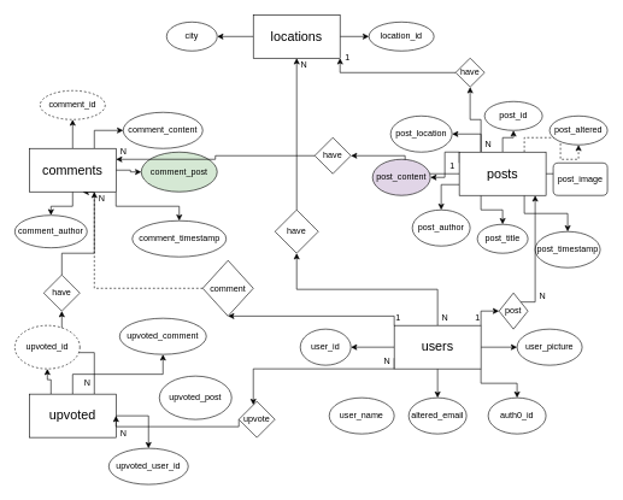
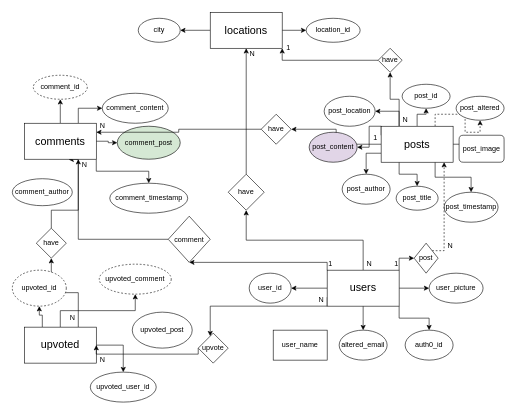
  <mxCell id="0" />
  <mxCell id="1" parent="0" />
  <mxCell id="2" style="edgeStyle=orthogonalEdgeStyle;rounded=0;orthogonalLoop=1;jettySize=auto;html=1;exitX=0.5;exitY=0;exitDx=0;exitDy=0;entryX=0.616;entryY=1.007;entryDx=0;entryDy=0;entryPerimeter=0;" edge="1" parent="1" source="85" target="46"><mxGeometry relative="1" as="geometry"><Array as="points"><mxPoint x="85" y="350" /><mxPoint x="130" y="350" /><mxPoint x="130" y="265" /></Array></mxGeometry></mxCell>
  <mxCell id="3" style="edgeStyle=orthogonalEdgeStyle;rounded=0;orthogonalLoop=1;jettySize=auto;html=1;exitX=0;exitY=0.5;exitDx=0;exitDy=0;" edge="1" parent="1" source="11" target="12"><mxGeometry relative="1" as="geometry"><mxPoint x="485" y="480.333" as="targetPoint" /></mxGeometry></mxCell>
  <mxCell id="4" style="edgeStyle=orthogonalEdgeStyle;rounded=0;orthogonalLoop=1;jettySize=auto;html=1;exitX=0.5;exitY=1;exitDx=0;exitDy=0;" edge="1" parent="1" source="11" target="14"><mxGeometry relative="1" as="geometry"><mxPoint x="605.333" y="550" as="targetPoint" /></mxGeometry></mxCell>
  <mxCell id="5" style="edgeStyle=orthogonalEdgeStyle;rounded=0;orthogonalLoop=1;jettySize=auto;html=1;exitX=1;exitY=1;exitDx=0;exitDy=0;" edge="1" parent="1" source="11" target="15"><mxGeometry relative="1" as="geometry"><mxPoint x="715" y="550" as="targetPoint" /></mxGeometry></mxCell>
  <mxCell id="6" style="edgeStyle=orthogonalEdgeStyle;rounded=0;orthogonalLoop=1;jettySize=auto;html=1;exitX=1;exitY=0.5;exitDx=0;exitDy=0;" edge="1" parent="1" source="11" target="16"><mxGeometry relative="1" as="geometry"><mxPoint x="725" y="480.333" as="targetPoint" /></mxGeometry></mxCell>
  <mxCell id="7" style="edgeStyle=orthogonalEdgeStyle;rounded=0;orthogonalLoop=1;jettySize=auto;html=1;exitX=0.5;exitY=0;exitDx=0;exitDy=0;" edge="1" parent="1" source="11" target="62"><mxGeometry relative="1" as="geometry"><mxPoint x="410" y="320" as="targetPoint" /></mxGeometry></mxCell>
  <mxCell id="8" style="edgeStyle=orthogonalEdgeStyle;rounded=0;orthogonalLoop=1;jettySize=auto;html=1;exitX=1;exitY=0;exitDx=0;exitDy=0;" edge="1" parent="1" source="11" target="66"><mxGeometry relative="1" as="geometry"><mxPoint x="690" y="420" as="targetPoint" /></mxGeometry></mxCell>
  <mxCell id="9" style="edgeStyle=orthogonalEdgeStyle;rounded=0;orthogonalLoop=1;jettySize=auto;html=1;exitX=0;exitY=0;exitDx=0;exitDy=0;" edge="1" parent="1" source="11" target="70"><mxGeometry relative="1" as="geometry"><mxPoint x="320" y="390" as="targetPoint" /><Array as="points"><mxPoint x="545" y="437" /></Array></mxGeometry></mxCell>
  <mxCell id="10" style="edgeStyle=orthogonalEdgeStyle;rounded=0;orthogonalLoop=1;jettySize=auto;html=1;exitX=0;exitY=0.75;exitDx=0;exitDy=0;" edge="1" parent="1" source="11" target="74"><mxGeometry relative="1" as="geometry"><mxPoint x="350" y="570" as="targetPoint" /><Array as="points"><mxPoint x="545" y="510" /><mxPoint x="350" y="510" /></Array></mxGeometry></mxCell>
  <mxCell id="11" value="&lt;font style=&quot;font-size: 18px&quot;&gt;users&lt;/font&gt;" style="rounded=0;whiteSpace=wrap;html=1;" vertex="1" parent="1"><mxGeometry x="545" y="450" width="120" height="60" as="geometry" /></mxCell>
  <mxCell id="12" value="user_id" style="ellipse;whiteSpace=wrap;html=1;" vertex="1" parent="1"><mxGeometry x="415" y="455" width="70" height="50" as="geometry" /></mxCell>
- <mxCell id="13" value="user_name" style="ellipse;whiteSpace=wrap;html=1;" vertex="1" parent="1"><mxGeometry x="455" y="550" width="90" height="50" as="geometry" /></mxCell>
+ <mxCell id="13" value="user_name" style="whiteSpace=wrap;html=1;rounded=0;" vertex="1" parent="1"><mxGeometry x="455" y="550" width="90" height="50" as="geometry" /></mxCell>
  <mxCell id="14" value="altered_email" style="ellipse;whiteSpace=wrap;html=1;" vertex="1" parent="1"><mxGeometry x="565" y="550" width="80" height="50" as="geometry" /></mxCell>
  <mxCell id="15" value="auth0_id" style="ellipse;whiteSpace=wrap;html=1;" vertex="1" parent="1"><mxGeometry x="675" y="550" width="80" height="50" as="geometry" /></mxCell>
  <mxCell id="16" value="user_picture" style="ellipse;whiteSpace=wrap;html=1;" vertex="1" parent="1"><mxGeometry x="715" y="455" width="90" height="50" as="geometry" /></mxCell>
  <mxCell id="17" style="edgeStyle=orthogonalEdgeStyle;rounded=0;orthogonalLoop=1;jettySize=auto;html=1;exitX=0;exitY=0.5;exitDx=0;exitDy=0;" edge="1" parent="1" source="19" target="20"><mxGeometry relative="1" as="geometry"><mxPoint x="310" y="50" as="targetPoint" /></mxGeometry></mxCell>
  <mxCell id="18" style="edgeStyle=orthogonalEdgeStyle;rounded=0;orthogonalLoop=1;jettySize=auto;html=1;exitX=1;exitY=0.5;exitDx=0;exitDy=0;" edge="1" parent="1" source="19" target="21"><mxGeometry relative="1" as="geometry"><mxPoint x="530" y="50" as="targetPoint" /></mxGeometry></mxCell>
  <mxCell id="19" value="&lt;font style=&quot;font-size: 18px&quot;&gt;locations&lt;/font&gt;" style="rounded=0;whiteSpace=wrap;html=1;" vertex="1" parent="1"><mxGeometry x="350" y="20" width="120" height="60" as="geometry" /></mxCell>
  <mxCell id="20" value="city" style="ellipse;whiteSpace=wrap;html=1;" vertex="1" parent="1"><mxGeometry x="230" y="30" width="70" height="40" as="geometry" /></mxCell>
  <mxCell id="21" value="location_id" style="ellipse;whiteSpace=wrap;html=1;" vertex="1" parent="1"><mxGeometry x="510" y="30" width="90" height="40" as="geometry" /></mxCell>
  <mxCell id="22" style="edgeStyle=orthogonalEdgeStyle;rounded=0;orthogonalLoop=1;jettySize=auto;html=1;exitX=0.5;exitY=0;exitDx=0;exitDy=0;" edge="1" parent="1" source="32" target="33"><mxGeometry relative="1" as="geometry"><mxPoint x="710" y="180" as="targetPoint" /></mxGeometry></mxCell>
  <mxCell id="23" style="edgeStyle=orthogonalEdgeStyle;rounded=0;orthogonalLoop=1;jettySize=auto;html=1;exitX=0.25;exitY=0;exitDx=0;exitDy=0;" edge="1" parent="1" source="32" target="34"><mxGeometry relative="1" as="geometry"><mxPoint x="630" y="190" as="targetPoint" /></mxGeometry></mxCell>
  <mxCell id="24" style="edgeStyle=orthogonalEdgeStyle;rounded=0;orthogonalLoop=1;jettySize=auto;html=1;exitX=0;exitY=0.25;exitDx=0;exitDy=0;" edge="1" parent="1" source="32" target="35"><mxGeometry relative="1" as="geometry"><mxPoint x="600" y="240" as="targetPoint" /><Array as="points"><mxPoint x="635" y="210" /><mxPoint x="615" y="210" /><mxPoint x="615" y="245" /></Array></mxGeometry></mxCell>
  <mxCell id="25" style="edgeStyle=orthogonalEdgeStyle;rounded=0;orthogonalLoop=1;jettySize=auto;html=1;exitX=0;exitY=0.75;exitDx=0;exitDy=0;" edge="1" parent="1" source="32" target="36"><mxGeometry relative="1" as="geometry"><mxPoint x="610" y="290" as="targetPoint" /></mxGeometry></mxCell>
  <mxCell id="26" style="edgeStyle=orthogonalEdgeStyle;rounded=0;orthogonalLoop=1;jettySize=auto;html=1;exitX=0.25;exitY=1;exitDx=0;exitDy=0;" edge="1" parent="1" source="32" target="37"><mxGeometry relative="1" as="geometry"><mxPoint x="690" y="290" as="targetPoint" /></mxGeometry></mxCell>
  <mxCell id="27" style="edgeStyle=orthogonalEdgeStyle;rounded=0;orthogonalLoop=1;jettySize=auto;html=1;exitX=0.75;exitY=1;exitDx=0;exitDy=0;" edge="1" parent="1" source="32" target="38"><mxGeometry relative="1" as="geometry"><mxPoint x="760" y="310" as="targetPoint" /></mxGeometry></mxCell>
  <mxCell id="28" style="edgeStyle=orthogonalEdgeStyle;rounded=0;orthogonalLoop=1;jettySize=auto;html=1;exitX=0.75;exitY=0;exitDx=0;exitDy=0;dashed=1;" edge="1" parent="1" source="32" target="39"><mxGeometry relative="1" as="geometry"><mxPoint x="800" y="170" as="targetPoint" /></mxGeometry></mxCell>
  <mxCell id="29" style="edgeStyle=orthogonalEdgeStyle;rounded=0;orthogonalLoop=1;jettySize=auto;html=1;exitX=1;exitY=0.5;exitDx=0;exitDy=0;" edge="1" parent="1" source="32" target="40"><mxGeometry relative="1" as="geometry"><mxPoint x="770" y="240" as="targetPoint" /></mxGeometry></mxCell>
  <mxCell id="30" style="edgeStyle=orthogonalEdgeStyle;rounded=0;orthogonalLoop=1;jettySize=auto;html=1;exitX=0;exitY=0.5;exitDx=0;exitDy=0;" edge="1" parent="1" source="32" target="78"><mxGeometry relative="1" as="geometry"><mxPoint x="470" y="230" as="targetPoint" /></mxGeometry></mxCell>
  <mxCell id="31" style="edgeStyle=orthogonalEdgeStyle;rounded=0;orthogonalLoop=1;jettySize=auto;html=1;exitX=0.25;exitY=0;exitDx=0;exitDy=0;" edge="1" parent="1" source="32" target="82"><mxGeometry relative="1" as="geometry"><mxPoint x="660" y="110" as="targetPoint" /></mxGeometry></mxCell>
  <mxCell id="32" value="&lt;font style=&quot;font-size: 18px&quot;&gt;posts&lt;/font&gt;" style="rounded=0;whiteSpace=wrap;html=1;" vertex="1" parent="1"><mxGeometry x="635" y="210" width="120" height="60" as="geometry" /></mxCell>
  <mxCell id="33" value="post_id" style="ellipse;whiteSpace=wrap;html=1;" vertex="1" parent="1"><mxGeometry x="670" y="140" width="80" height="40" as="geometry" /></mxCell>
  <mxCell id="34" value="post_location" style="ellipse;whiteSpace=wrap;html=1;" vertex="1" parent="1"><mxGeometry x="540" y="160" width="85" height="50" as="geometry" /></mxCell>
  <mxCell id="35" value="post_content" style="ellipse;whiteSpace=wrap;html=1;fillColor=#e1d5e7;" vertex="1" parent="1"><mxGeometry x="515" y="220" width="80" height="50" as="geometry" /></mxCell>
  <mxCell id="36" value="post_author" style="ellipse;whiteSpace=wrap;html=1;" vertex="1" parent="1"><mxGeometry x="570" y="290" width="80" height="50" as="geometry" /></mxCell>
  <mxCell id="37" value="post_title" style="ellipse;whiteSpace=wrap;html=1;" vertex="1" parent="1"><mxGeometry x="660" y="310" width="70" height="40" as="geometry" /></mxCell>
  <mxCell id="38" value="post_timestamp" style="ellipse;whiteSpace=wrap;html=1;" vertex="1" parent="1"><mxGeometry x="740" y="320" width="90" height="50" as="geometry" /></mxCell>
  <mxCell id="39" value="post_altered" style="ellipse;whiteSpace=wrap;html=1;" vertex="1" parent="1"><mxGeometry x="760" y="160" width="80" height="40" as="geometry" /></mxCell>
  <mxCell id="40" value="post_image" style="whiteSpace=wrap;html=1;rounded=1;" vertex="1" parent="1"><mxGeometry x="765" y="225" width="75" height="45" as="geometry" /></mxCell>
  <mxCell id="41" style="edgeStyle=orthogonalEdgeStyle;rounded=0;orthogonalLoop=1;jettySize=auto;html=1;exitX=0.5;exitY=0;exitDx=0;exitDy=0;" edge="1" parent="1" source="46" target="47"><mxGeometry relative="1" as="geometry"><mxPoint x="100" y="165" as="targetPoint" /></mxGeometry></mxCell>
- <mxCell id="42" style="edgeStyle=orthogonalEdgeStyle;rounded=0;orthogonalLoop=1;jettySize=auto;html=1;exitX=0.5;exitY=1;exitDx=0;exitDy=0;" edge="1" parent="1" source="46" target="48"><mxGeometry relative="1" as="geometry"><mxPoint x="100" y="305" as="targetPoint" /></mxGeometry></mxCell>
  <mxCell id="43" style="edgeStyle=orthogonalEdgeStyle;rounded=0;orthogonalLoop=1;jettySize=auto;html=1;exitX=0.75;exitY=0;exitDx=0;exitDy=0;" edge="1" parent="1" source="46" target="49"><mxGeometry relative="1" as="geometry"><mxPoint x="170" y="185" as="targetPoint" /></mxGeometry></mxCell>
  <mxCell id="44" style="edgeStyle=orthogonalEdgeStyle;rounded=0;orthogonalLoop=1;jettySize=auto;html=1;exitX=1;exitY=0.5;exitDx=0;exitDy=0;" edge="1" parent="1" source="46" target="50"><mxGeometry relative="1" as="geometry"><mxPoint x="200" y="235" as="targetPoint" /></mxGeometry></mxCell>
  <mxCell id="45" style="edgeStyle=orthogonalEdgeStyle;rounded=0;orthogonalLoop=1;jettySize=auto;html=1;exitX=1;exitY=1;exitDx=0;exitDy=0;" edge="1" parent="1" source="46" target="51"><mxGeometry relative="1" as="geometry"><mxPoint x="190" y="305" as="targetPoint" /></mxGeometry></mxCell>
  <mxCell id="46" value="&lt;font style=&quot;font-size: 18px&quot;&gt;comments&lt;/font&gt;" style="rounded=0;whiteSpace=wrap;html=1;" vertex="1" parent="1"><mxGeometry x="40" y="205" width="120" height="60" as="geometry" /></mxCell>
  <mxCell id="47" value="comment_id" style="ellipse;whiteSpace=wrap;html=1;dashed=1;" vertex="1" parent="1"><mxGeometry x="55" y="125" width="90" height="40" as="geometry" /></mxCell>
  <mxCell id="48" value="comment_author" style="ellipse;whiteSpace=wrap;html=1;" vertex="1" parent="1"><mxGeometry x="20" y="297.5" width="100" height="45" as="geometry" /></mxCell>
  <mxCell id="49" value="comment_content" style="ellipse;whiteSpace=wrap;html=1;" vertex="1" parent="1"><mxGeometry x="170" y="155" width="110" height="50" as="geometry" /></mxCell>
  <mxCell id="50" value="comment_post" style="ellipse;whiteSpace=wrap;html=1;fillColor=#d5e8d4;" vertex="1" parent="1"><mxGeometry x="195" y="210" width="105" height="55" as="geometry" /></mxCell>
  <mxCell id="51" value="comment_timestamp" style="ellipse;whiteSpace=wrap;html=1;" vertex="1" parent="1"><mxGeometry x="182.5" y="305" width="130" height="50" as="geometry" /></mxCell>
  <mxCell id="52" style="edgeStyle=orthogonalEdgeStyle;rounded=0;orthogonalLoop=1;jettySize=auto;html=1;exitX=0.25;exitY=0;exitDx=0;exitDy=0;" edge="1" parent="1" source="56" target="57"><mxGeometry relative="1" as="geometry"><mxPoint x="70" y="510" as="targetPoint" /></mxGeometry></mxCell>
  <mxCell id="53" style="edgeStyle=orthogonalEdgeStyle;rounded=0;orthogonalLoop=1;jettySize=auto;html=1;exitX=1;exitY=0.5;exitDx=0;exitDy=0;" edge="1" parent="1" source="56" target="59"><mxGeometry relative="1" as="geometry"><mxPoint x="200" y="575" as="targetPoint" /></mxGeometry></mxCell>
  <mxCell id="54" style="edgeStyle=orthogonalEdgeStyle;rounded=0;orthogonalLoop=1;jettySize=auto;html=1;exitX=0.5;exitY=0;exitDx=0;exitDy=0;" edge="1" parent="1" source="56" target="60"><mxGeometry relative="1" as="geometry"><mxPoint x="170" y="480" as="targetPoint" /></mxGeometry></mxCell>
  <mxCell id="55" style="edgeStyle=orthogonalEdgeStyle;rounded=0;orthogonalLoop=1;jettySize=auto;html=1;exitX=0.75;exitY=0;exitDx=0;exitDy=0;" edge="1" parent="1" source="56" target="85"><mxGeometry relative="1" as="geometry"><mxPoint x="100" y="420" as="targetPoint" /></mxGeometry></mxCell>
  <mxCell id="56" value="&lt;font style=&quot;font-size: 18px&quot;&gt;upvoted&lt;/font&gt;" style="rounded=0;whiteSpace=wrap;html=1;" vertex="1" parent="1"><mxGeometry x="40" y="545" width="120" height="60" as="geometry" /></mxCell>
  <mxCell id="57" value="upvoted_id" style="ellipse;whiteSpace=wrap;html=1;dashed=1;" vertex="1" parent="1"><mxGeometry x="20" y="450" width="90" height="60" as="geometry" /></mxCell>
  <mxCell id="58" value="upvoted_post" style="ellipse;whiteSpace=wrap;html=1;" vertex="1" parent="1"><mxGeometry x="220" y="520" width="100" height="60" as="geometry" /></mxCell>
  <mxCell id="59" value="upvoted_user_id" style="ellipse;whiteSpace=wrap;html=1;" vertex="1" parent="1"><mxGeometry x="150" y="620" width="110" height="50" as="geometry" /></mxCell>
- <mxCell id="60" value="upvoted_comment" style="ellipse;whiteSpace=wrap;html=1;" vertex="1" parent="1"><mxGeometry x="165" y="440" width="120" height="50" as="geometry" /></mxCell>
+ <mxCell id="60" value="upvoted_comment" style="ellipse;whiteSpace=wrap;html=1;dashed=1;" vertex="1" parent="1"><mxGeometry x="165" y="440" width="120" height="50" as="geometry" /></mxCell>
  <mxCell id="61" style="edgeStyle=orthogonalEdgeStyle;rounded=0;orthogonalLoop=1;jettySize=auto;html=1;exitX=0.5;exitY=0;exitDx=0;exitDy=0;entryX=0.5;entryY=1;entryDx=0;entryDy=0;" edge="1" parent="1" source="62" target="19"><mxGeometry relative="1" as="geometry" /></mxCell>
  <mxCell id="62" value="have" style="rhombus;whiteSpace=wrap;html=1;" vertex="1" parent="1"><mxGeometry x="380" y="290" width="60" height="60" as="geometry" /></mxCell>
  <mxCell id="63" value="N" style="text;html=1;align=center;verticalAlign=middle;resizable=0;points=[];autosize=1;" vertex="1" parent="1"><mxGeometry x="605" y="430" width="20" height="20" as="geometry" /></mxCell>
  <mxCell id="64" value="N" style="text;html=1;align=center;verticalAlign=middle;resizable=0;points=[];autosize=1;" vertex="1" parent="1"><mxGeometry x="410" y="80" width="20" height="20" as="geometry" /></mxCell>
- <mxCell id="65" style="edgeStyle=orthogonalEdgeStyle;rounded=0;orthogonalLoop=1;jettySize=auto;html=1;exitX=1;exitY=0;exitDx=0;exitDy=0;entryX=0.875;entryY=1;entryDx=0;entryDy=0;entryPerimeter=0;" edge="1" parent="1" source="66" target="32"><mxGeometry relative="1" as="geometry"><Array as="points"><mxPoint x="740" y="417" /></Array></mxGeometry></mxCell>
+ <mxCell id="65" style="edgeStyle=orthogonalEdgeStyle;rounded=0;orthogonalLoop=1;jettySize=auto;html=1;exitX=1;exitY=0;exitDx=0;exitDy=0;entryX=0.875;entryY=1;entryDx=0;entryDy=0;entryPerimeter=0;dashed=1;" edge="1" parent="1" source="66" target="32"><mxGeometry relative="1" as="geometry"><Array as="points"><mxPoint x="740" y="417" /></Array></mxGeometry></mxCell>
  <mxCell id="66" value="post" style="rhombus;whiteSpace=wrap;html=1;" vertex="1" parent="1"><mxGeometry x="690" y="405" width="40" height="50" as="geometry" /></mxCell>
  <mxCell id="67" value="1" style="text;html=1;align=center;verticalAlign=middle;resizable=0;points=[];autosize=1;" vertex="1" parent="1"><mxGeometry x="650" y="430" width="20" height="20" as="geometry" /></mxCell>
  <mxCell id="68" value="N" style="text;html=1;align=center;verticalAlign=middle;resizable=0;points=[];autosize=1;" vertex="1" parent="1"><mxGeometry x="740" y="400" width="20" height="20" as="geometry" /></mxCell>
- <mxCell id="69" style="edgeStyle=orthogonalEdgeStyle;rounded=0;orthogonalLoop=1;jettySize=auto;html=1;exitX=0;exitY=0.5;exitDx=0;exitDy=0;entryX=0.75;entryY=1;entryDx=0;entryDy=0;dashed=1;" edge="1" parent="1" source="70" target="46"><mxGeometry relative="1" as="geometry" /></mxCell>
+ <mxCell id="69" style="edgeStyle=orthogonalEdgeStyle;rounded=0;orthogonalLoop=1;jettySize=auto;html=1;exitX=0;exitY=0.5;exitDx=0;exitDy=0;entryX=0.75;entryY=1;entryDx=0;entryDy=0;" edge="1" parent="1" source="70" target="46"><mxGeometry relative="1" as="geometry" /></mxCell>
  <mxCell id="70" value="comment" style="rhombus;whiteSpace=wrap;html=1;" vertex="1" parent="1"><mxGeometry x="280" y="360" width="70" height="77" as="geometry" /></mxCell>
  <mxCell id="71" value="1" style="text;html=1;align=center;verticalAlign=middle;resizable=0;points=[];autosize=1;" vertex="1" parent="1"><mxGeometry x="540" y="430" width="20" height="20" as="geometry" /></mxCell>
  <mxCell id="72" value="N" style="text;html=1;align=center;verticalAlign=middle;resizable=0;points=[];autosize=1;" vertex="1" parent="1"><mxGeometry x="130" y="265" width="20" height="20" as="geometry" /></mxCell>
  <mxCell id="73" style="edgeStyle=orthogonalEdgeStyle;rounded=0;orthogonalLoop=1;jettySize=auto;html=1;exitX=0;exitY=0.5;exitDx=0;exitDy=0;entryX=1;entryY=0.5;entryDx=0;entryDy=0;" edge="1" parent="1" source="74" target="56"><mxGeometry relative="1" as="geometry"><Array as="points"><mxPoint x="330" y="590" /><mxPoint x="160" y="590" /></Array></mxGeometry></mxCell>
  <mxCell id="74" value="upvote" style="rhombus;whiteSpace=wrap;html=1;" vertex="1" parent="1"><mxGeometry x="330" y="555" width="50" height="50" as="geometry" /></mxCell>
  <mxCell id="75" value="N" style="text;html=1;align=center;verticalAlign=middle;resizable=0;points=[];autosize=1;" vertex="1" parent="1"><mxGeometry x="525" y="490" width="20" height="20" as="geometry" /></mxCell>
  <mxCell id="76" value="N" style="text;html=1;align=center;verticalAlign=middle;resizable=0;points=[];autosize=1;" vertex="1" parent="1"><mxGeometry x="160" y="590" width="20" height="20" as="geometry" /></mxCell>
  <mxCell id="77" style="edgeStyle=orthogonalEdgeStyle;rounded=0;orthogonalLoop=1;jettySize=auto;html=1;exitX=0;exitY=0.5;exitDx=0;exitDy=0;entryX=1;entryY=0.25;entryDx=0;entryDy=0;" edge="1" parent="1" source="78" target="46"><mxGeometry relative="1" as="geometry" /></mxCell>
  <mxCell id="78" value="have" style="rhombus;whiteSpace=wrap;html=1;" vertex="1" parent="1"><mxGeometry x="435" y="190" width="50" height="50" as="geometry" /></mxCell>
  <mxCell id="79" value="1" style="text;html=1;align=center;verticalAlign=middle;resizable=0;points=[];autosize=1;" vertex="1" parent="1"><mxGeometry x="615" y="220" width="20" height="20" as="geometry" /></mxCell>
  <mxCell id="80" value="N" style="text;html=1;align=center;verticalAlign=middle;resizable=0;points=[];autosize=1;" vertex="1" parent="1"><mxGeometry x="160" y="200" width="20" height="20" as="geometry" /></mxCell>
  <mxCell id="81" style="edgeStyle=orthogonalEdgeStyle;rounded=0;orthogonalLoop=1;jettySize=auto;html=1;exitX=0;exitY=0.5;exitDx=0;exitDy=0;entryX=1;entryY=1;entryDx=0;entryDy=0;" edge="1" parent="1" source="82" target="19"><mxGeometry relative="1" as="geometry" /></mxCell>
  <mxCell id="82" value="have" style="rhombus;whiteSpace=wrap;html=1;" vertex="1" parent="1"><mxGeometry x="630" y="80" width="40" height="40" as="geometry" /></mxCell>
  <mxCell id="83" value="N" style="text;html=1;align=center;verticalAlign=middle;resizable=0;points=[];autosize=1;" vertex="1" parent="1"><mxGeometry x="665" y="190" width="20" height="20" as="geometry" /></mxCell>
  <mxCell id="84" value="1" style="text;html=1;align=center;verticalAlign=middle;resizable=0;points=[];autosize=1;" vertex="1" parent="1"><mxGeometry x="470" y="70" width="20" height="20" as="geometry" /></mxCell>
  <mxCell id="85" value="have" style="rhombus;whiteSpace=wrap;html=1;" vertex="1" parent="1"><mxGeometry x="60" y="380" width="50" height="50" as="geometry" /></mxCell>
  <mxCell id="86" value="N" style="text;html=1;align=center;verticalAlign=middle;resizable=0;points=[];autosize=1;" vertex="1" parent="1"><mxGeometry x="110" y="520" width="20" height="20" as="geometry" /></mxCell>
